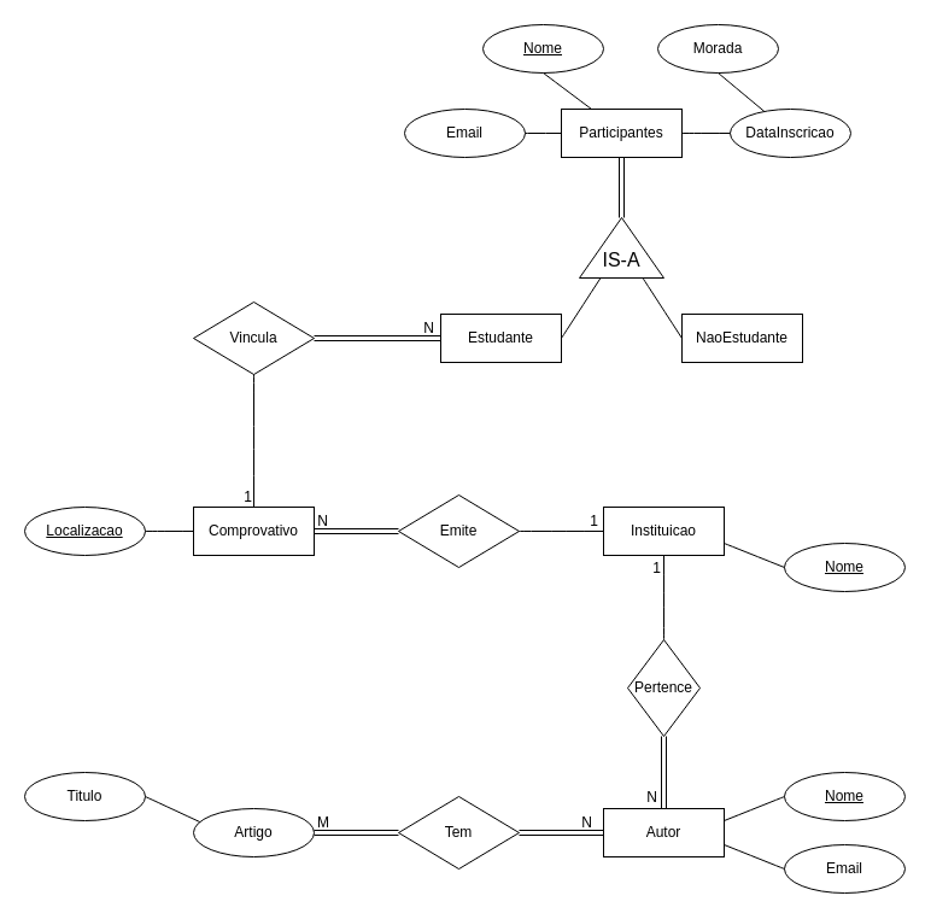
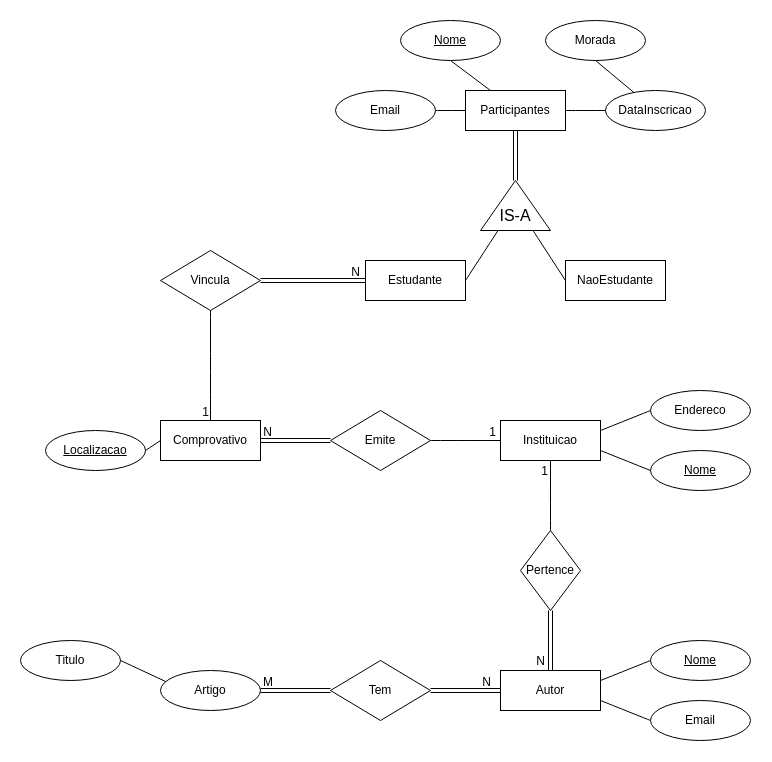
  <mxCell id="0" />
  <mxCell id="1" parent="0" />
  <mxCell id="2" value="" style="shape=link;html=1;rounded=0;fontSize=12;startSize=8;endSize=8;curved=1;exitX=0.5;exitY=1;exitDx=0;exitDy=0;entryX=1;entryY=0.5;entryDx=0;entryDy=0;" edge="1" parent="1" source="6" target="4"><mxGeometry relative="1" as="geometry"><mxPoint x="665" y="320" as="sourcePoint" /><mxPoint x="735" y="400" as="targetPoint" /></mxGeometry></mxCell>
  <mxCell id="3" value="Tem" style="shape=rhombus;perimeter=rhombusPerimeter;whiteSpace=wrap;html=1;align=center;" vertex="1" parent="1"><mxGeometry x="330" y="660" width="100" height="60" as="geometry" /></mxCell>
  <mxCell id="4" value="&lt;div style=&quot;&quot;&gt;&lt;span style=&quot;font-size: 16px; background-color: initial;&quot;&gt;&lt;br&gt;&lt;/span&gt;&lt;/div&gt;&lt;div style=&quot;&quot;&gt;&lt;span style=&quot;font-size: 16px; background-color: initial;&quot;&gt;IS-A&lt;/span&gt;&lt;/div&gt;" style="triangle;whiteSpace=wrap;html=1;direction=north;align=center;" vertex="1" parent="1"><mxGeometry x="480" y="180" width="70" height="50" as="geometry" /></mxCell>
  <mxCell id="5" value="NaoEstudante" style="whiteSpace=wrap;html=1;align=center;" vertex="1" parent="1"><mxGeometry x="565" y="260" width="100" height="40" as="geometry" /></mxCell>
  <mxCell id="6" value="Participantes" style="whiteSpace=wrap;html=1;align=center;" vertex="1" parent="1"><mxGeometry x="465" y="90" width="100" height="40" as="geometry" /></mxCell>
  <mxCell id="7" value="Estudante" style="whiteSpace=wrap;html=1;align=center;" vertex="1" parent="1"><mxGeometry x="365" y="260" width="100" height="40" as="geometry" /></mxCell>
  <mxCell id="8" value="Instituicao" style="whiteSpace=wrap;html=1;align=center;" vertex="1" parent="1"><mxGeometry x="500" y="420" width="100" height="40" as="geometry" /></mxCell>
+ <mxCell id="9" value="Endereco" style="ellipse;whiteSpace=wrap;html=1;align=center;" vertex="1" parent="1"><mxGeometry x="650" y="390" width="100" height="40" as="geometry" /></mxCell>
  <mxCell id="10" value="Email" style="ellipse;whiteSpace=wrap;html=1;align=center;" vertex="1" parent="1"><mxGeometry x="335" y="90" width="100" height="40" as="geometry" /></mxCell>
  <mxCell id="11" value="Nome" style="ellipse;whiteSpace=wrap;html=1;align=center;fontStyle=4;" vertex="1" parent="1"><mxGeometry x="650" y="450" width="100" height="40" as="geometry" /></mxCell>
  <mxCell id="12" value="Autor" style="whiteSpace=wrap;html=1;align=center;" vertex="1" parent="1"><mxGeometry x="500" y="670" width="100" height="40" as="geometry" /></mxCell>
  <mxCell id="13" value="Artigo" style="ellipse;whiteSpace=wrap;html=1;align=center;" vertex="1" parent="1"><mxGeometry x="160" y="670" width="100" height="40" as="geometry" /></mxCell>
  <mxCell id="14" value="Morada" style="ellipse;whiteSpace=wrap;html=1;align=center;" vertex="1" parent="1"><mxGeometry x="545" y="20" width="100" height="40" as="geometry" /></mxCell>
  <mxCell id="15" value="DataInscricao" style="ellipse;whiteSpace=wrap;html=1;align=center;" vertex="1" parent="1"><mxGeometry x="605" y="90" width="100" height="40" as="geometry" /></mxCell>
  <mxCell id="16" value="" style="endArrow=none;html=1;rounded=0;fontSize=12;startSize=8;endSize=8;curved=1;entryX=0;entryY=0.25;entryDx=0;entryDy=0;exitX=1;exitY=0.5;exitDx=0;exitDy=0;" edge="1" parent="1" source="7" target="4"><mxGeometry relative="1" as="geometry"><mxPoint x="315" y="230" as="sourcePoint" /><mxPoint x="475" y="230" as="targetPoint" /></mxGeometry></mxCell>
  <mxCell id="17" value="" style="endArrow=none;html=1;rounded=0;fontSize=12;startSize=8;endSize=8;curved=1;entryX=0;entryY=0.5;entryDx=0;entryDy=0;exitX=0;exitY=0.75;exitDx=0;exitDy=0;" edge="1" parent="1" source="4" target="5"><mxGeometry relative="1" as="geometry"><mxPoint x="405" y="240" as="sourcePoint" /><mxPoint x="565" y="240" as="targetPoint" /></mxGeometry></mxCell>
  <mxCell id="18" value="Titulo" style="ellipse;whiteSpace=wrap;html=1;align=center;" vertex="1" parent="1"><mxGeometry x="20" y="640" width="100" height="40" as="geometry" /></mxCell>
  <mxCell id="19" value="Email" style="ellipse;whiteSpace=wrap;html=1;align=center;" vertex="1" parent="1"><mxGeometry x="650" y="700" width="100" height="40" as="geometry" /></mxCell>
  <mxCell id="20" value="Nome" style="ellipse;whiteSpace=wrap;html=1;align=center;fontStyle=4;" vertex="1" parent="1"><mxGeometry x="650" y="640" width="100" height="40" as="geometry" /></mxCell>
  <mxCell id="21" value="Nome" style="ellipse;whiteSpace=wrap;html=1;align=center;fontStyle=4;" vertex="1" parent="1"><mxGeometry x="400" y="20" width="100" height="40" as="geometry" /></mxCell>
  <mxCell id="22" value="Comprovativo" style="whiteSpace=wrap;html=1;align=center;" vertex="1" parent="1"><mxGeometry x="160" y="420" width="100" height="40" as="geometry" /></mxCell>
- <mxCell id="23" value="Localizacao" style="ellipse;whiteSpace=wrap;html=1;align=center;fontStyle=4;" vertex="1" parent="1"><mxGeometry x="20" y="420" width="100" height="40" as="geometry" /></mxCell>
+ <mxCell id="23" value="Localizacao" style="ellipse;whiteSpace=wrap;html=1;align=center;fontStyle=4;" vertex="1" parent="1"><mxGeometry x="45" y="430" width="100" height="40" as="geometry" /></mxCell>
  <mxCell id="24" value="" style="endArrow=none;html=1;rounded=0;fontSize=12;startSize=8;endSize=8;curved=1;exitX=1;exitY=0.5;exitDx=0;exitDy=0;entryX=0;entryY=0.5;entryDx=0;entryDy=0;" edge="1" parent="1" source="10" target="6"><mxGeometry relative="1" as="geometry"><mxPoint x="435" y="240" as="sourcePoint" /><mxPoint x="595" y="240" as="targetPoint" /></mxGeometry></mxCell>
  <mxCell id="25" value="" style="endArrow=none;html=1;rounded=0;fontSize=12;startSize=8;endSize=8;curved=1;entryX=0;entryY=0.5;entryDx=0;entryDy=0;exitX=1;exitY=0.5;exitDx=0;exitDy=0;" edge="1" parent="1" source="6" target="15"><mxGeometry relative="1" as="geometry"><mxPoint x="565" y="110" as="sourcePoint" /><mxPoint x="665" y="130" as="targetPoint" /></mxGeometry></mxCell>
  <mxCell id="26" value="" style="endArrow=none;html=1;rounded=0;fontSize=12;startSize=8;endSize=8;curved=1;exitX=0.5;exitY=1;exitDx=0;exitDy=0;" edge="1" parent="1" source="14" target="15"><mxGeometry relative="1" as="geometry"><mxPoint x="455" y="260" as="sourcePoint" /><mxPoint x="615" y="260" as="targetPoint" /></mxGeometry></mxCell>
  <mxCell id="27" value="" style="endArrow=none;html=1;rounded=0;fontSize=12;startSize=8;endSize=8;curved=1;exitX=0.5;exitY=1;exitDx=0;exitDy=0;entryX=0.25;entryY=0;entryDx=0;entryDy=0;" edge="1" parent="1" source="21" target="6"><mxGeometry relative="1" as="geometry"><mxPoint x="465" y="270" as="sourcePoint" /><mxPoint x="625" y="270" as="targetPoint" /></mxGeometry></mxCell>
  <mxCell id="28" value="" style="endArrow=none;html=1;rounded=0;fontSize=12;startSize=8;endSize=8;curved=1;exitX=0;exitY=0.5;exitDx=0;exitDy=0;entryX=1;entryY=0.25;entryDx=0;entryDy=0;" edge="1" parent="1" source="20" target="12"><mxGeometry relative="1" as="geometry"><mxPoint x="320" y="360" as="sourcePoint" /><mxPoint x="480" y="360" as="targetPoint" /></mxGeometry></mxCell>
  <mxCell id="29" value="" style="endArrow=none;html=1;rounded=0;fontSize=12;startSize=8;endSize=8;curved=1;exitX=1;exitY=0.75;exitDx=0;exitDy=0;entryX=0;entryY=0.5;entryDx=0;entryDy=0;" edge="1" parent="1" source="8" target="11"><mxGeometry relative="1" as="geometry"><mxPoint x="320" y="360" as="sourcePoint" /><mxPoint x="480" y="360" as="targetPoint" /></mxGeometry></mxCell>
+ <mxCell id="30" value="" style="endArrow=none;html=1;rounded=0;fontSize=12;startSize=8;endSize=8;curved=1;exitX=0;exitY=0.5;exitDx=0;exitDy=0;entryX=1;entryY=0.25;entryDx=0;entryDy=0;" edge="1" parent="1" source="9" target="8"><mxGeometry relative="1" as="geometry"><mxPoint x="320" y="360" as="sourcePoint" /><mxPoint x="480" y="360" as="targetPoint" /></mxGeometry></mxCell>
  <mxCell id="31" value="" style="endArrow=none;html=1;rounded=0;fontSize=12;startSize=8;endSize=8;curved=1;exitX=1;exitY=0.5;exitDx=0;exitDy=0;entryX=0;entryY=0.5;entryDx=0;entryDy=0;" edge="1" parent="1" source="23" target="22"><mxGeometry relative="1" as="geometry"><mxPoint x="320" y="360" as="sourcePoint" /><mxPoint x="480" y="360" as="targetPoint" /></mxGeometry></mxCell>
  <mxCell id="32" value="" style="endArrow=none;html=1;rounded=0;fontSize=12;startSize=8;endSize=8;curved=1;exitX=1;exitY=0.5;exitDx=0;exitDy=0;entryX=0;entryY=0.25;entryDx=0;entryDy=0;" edge="1" parent="1" source="18" target="13"><mxGeometry relative="1" as="geometry"><mxPoint x="320" y="410" as="sourcePoint" /><mxPoint x="480" y="410" as="targetPoint" /></mxGeometry></mxCell>
  <mxCell id="33" value="" style="shape=link;html=1;rounded=0;fontSize=12;startSize=8;endSize=8;curved=1;exitX=1;exitY=0.5;exitDx=0;exitDy=0;entryX=0;entryY=0.5;entryDx=0;entryDy=0;" edge="1" parent="1" source="13" target="3"><mxGeometry relative="1" as="geometry"><mxPoint x="300" y="410" as="sourcePoint" /><mxPoint x="460" y="410" as="targetPoint" /></mxGeometry></mxCell>
  <mxCell id="34" value="M" style="resizable=0;html=1;whiteSpace=wrap;align=left;verticalAlign=bottom;" connectable="0" vertex="1" parent="33"><mxGeometry x="-1" relative="1" as="geometry"><mxPoint x="1" as="offset" /></mxGeometry></mxCell>
  <mxCell id="35" value="" style="shape=link;html=1;rounded=0;fontSize=12;startSize=8;endSize=8;curved=1;entryX=1;entryY=0.5;entryDx=0;entryDy=0;exitX=0;exitY=0.5;exitDx=0;exitDy=0;" edge="1" parent="1" source="12" target="3"><mxGeometry relative="1" as="geometry"><mxPoint x="300" y="410" as="sourcePoint" /><mxPoint x="460" y="410" as="targetPoint" /></mxGeometry></mxCell>
  <mxCell id="36" value="N" style="resizable=0;html=1;whiteSpace=wrap;align=right;verticalAlign=bottom;" connectable="0" vertex="1" parent="35"><mxGeometry x="1" relative="1" as="geometry"><mxPoint x="62" as="offset" /></mxGeometry></mxCell>
  <mxCell id="37" style="edgeStyle=none;curved=1;rounded=0;orthogonalLoop=1;jettySize=auto;html=1;exitX=0.5;exitY=1;exitDx=0;exitDy=0;fontSize=12;startSize=8;endSize=8;" edge="1" parent="1" source="20" target="20"><mxGeometry relative="1" as="geometry" /></mxCell>
  <mxCell id="38" value="Pertence" style="shape=rhombus;perimeter=rhombusPerimeter;whiteSpace=wrap;html=1;align=center;direction=south;" vertex="1" parent="1"><mxGeometry x="520" y="530" width="60" height="80" as="geometry" /></mxCell>
  <mxCell id="39" value="" style="shape=link;html=1;rounded=0;fontSize=12;startSize=8;endSize=8;curved=1;entryX=0.5;entryY=0;entryDx=0;entryDy=0;exitX=1;exitY=0.5;exitDx=0;exitDy=0;" edge="1" parent="1" source="38" target="12"><mxGeometry relative="1" as="geometry"><mxPoint x="290" y="430" as="sourcePoint" /><mxPoint x="450" y="430" as="targetPoint" /></mxGeometry></mxCell>
  <mxCell id="40" value="N" style="resizable=0;html=1;whiteSpace=wrap;align=right;verticalAlign=bottom;" connectable="0" vertex="1" parent="39"><mxGeometry x="1" relative="1" as="geometry"><mxPoint x="-4" y="-1" as="offset" /></mxGeometry></mxCell>
  <mxCell id="41" value="Emite" style="shape=rhombus;perimeter=rhombusPerimeter;whiteSpace=wrap;html=1;align=center;" vertex="1" parent="1"><mxGeometry x="330" y="410" width="100" height="60" as="geometry" /></mxCell>
  <mxCell id="42" value="" style="endArrow=none;html=1;rounded=0;fontSize=12;startSize=8;endSize=8;curved=1;exitX=0;exitY=0.5;exitDx=0;exitDy=0;entryX=1;entryY=0.75;entryDx=0;entryDy=0;" edge="1" parent="1" source="19" target="12"><mxGeometry relative="1" as="geometry"><mxPoint x="660" y="670" as="sourcePoint" /><mxPoint x="610" y="690" as="targetPoint" /></mxGeometry></mxCell>
  <mxCell id="43" value="Vincula" style="shape=rhombus;perimeter=rhombusPerimeter;whiteSpace=wrap;html=1;align=center;" vertex="1" parent="1"><mxGeometry x="160" y="250" width="100" height="60" as="geometry" /></mxCell>
  <mxCell id="44" value="" style="endArrow=none;html=1;rounded=0;fontSize=12;startSize=8;endSize=8;curved=1;exitX=0;exitY=0.5;exitDx=0;exitDy=0;entryX=0.5;entryY=1;entryDx=0;entryDy=0;" edge="1" parent="1" source="38" target="8"><mxGeometry relative="1" as="geometry"><mxPoint x="340" y="450" as="sourcePoint" /><mxPoint x="500" y="450" as="targetPoint" /></mxGeometry></mxCell>
  <mxCell id="45" value="1" style="resizable=0;html=1;whiteSpace=wrap;align=right;verticalAlign=bottom;" connectable="0" vertex="1" parent="44"><mxGeometry x="1" relative="1" as="geometry"><mxPoint x="-1" y="19" as="offset" /></mxGeometry></mxCell>
  <mxCell id="46" value="" style="shape=link;html=1;rounded=0;fontSize=12;startSize=8;endSize=8;curved=1;exitX=1;exitY=0.5;exitDx=0;exitDy=0;entryX=0;entryY=0.5;entryDx=0;entryDy=0;" edge="1" parent="1" source="43" target="7"><mxGeometry relative="1" as="geometry"><mxPoint x="305" y="390" as="sourcePoint" /><mxPoint x="465" y="390" as="targetPoint" /></mxGeometry></mxCell>
  <mxCell id="47" value="N" style="resizable=0;html=1;whiteSpace=wrap;align=right;verticalAlign=bottom;" connectable="0" vertex="1" parent="46"><mxGeometry x="1" relative="1" as="geometry"><mxPoint x="-4" as="offset" /></mxGeometry></mxCell>
  <mxCell id="48" value="" style="endArrow=none;html=1;rounded=0;fontSize=12;startSize=8;endSize=8;curved=1;entryX=0;entryY=0.5;entryDx=0;entryDy=0;exitX=1;exitY=0.5;exitDx=0;exitDy=0;" edge="1" parent="1" source="41" target="8"><mxGeometry relative="1" as="geometry"><mxPoint x="305" y="390" as="sourcePoint" /><mxPoint x="465" y="390" as="targetPoint" /></mxGeometry></mxCell>
  <mxCell id="49" value="1" style="resizable=0;html=1;whiteSpace=wrap;align=right;verticalAlign=bottom;" connectable="0" vertex="1" parent="48"><mxGeometry x="1" relative="1" as="geometry"><mxPoint x="-3" as="offset" /></mxGeometry></mxCell>
  <mxCell id="50" value="" style="shape=link;html=1;rounded=0;fontSize=12;startSize=8;endSize=8;curved=1;entryX=1;entryY=0.5;entryDx=0;entryDy=0;exitX=0;exitY=0.5;exitDx=0;exitDy=0;" edge="1" parent="1" source="41" target="22"><mxGeometry relative="1" as="geometry"><mxPoint x="305" y="390" as="sourcePoint" /><mxPoint x="465" y="390" as="targetPoint" /></mxGeometry></mxCell>
  <mxCell id="51" value="N" style="resizable=0;html=1;whiteSpace=wrap;align=right;verticalAlign=bottom;" connectable="0" vertex="1" parent="50"><mxGeometry x="1" relative="1" as="geometry"><mxPoint x="13" as="offset" /></mxGeometry></mxCell>
  <mxCell id="52" value="" style="endArrow=none;html=1;rounded=0;fontSize=12;startSize=8;endSize=8;curved=1;entryX=0.5;entryY=0;entryDx=0;entryDy=0;exitX=0.5;exitY=1;exitDx=0;exitDy=0;" edge="1" parent="1" source="43" target="22"><mxGeometry relative="1" as="geometry"><mxPoint x="305" y="390" as="sourcePoint" /><mxPoint x="465" y="390" as="targetPoint" /></mxGeometry></mxCell>
  <mxCell id="53" value="1" style="resizable=0;html=1;whiteSpace=wrap;align=right;verticalAlign=bottom;" connectable="0" vertex="1" parent="52"><mxGeometry x="1" relative="1" as="geometry" /></mxCell>
